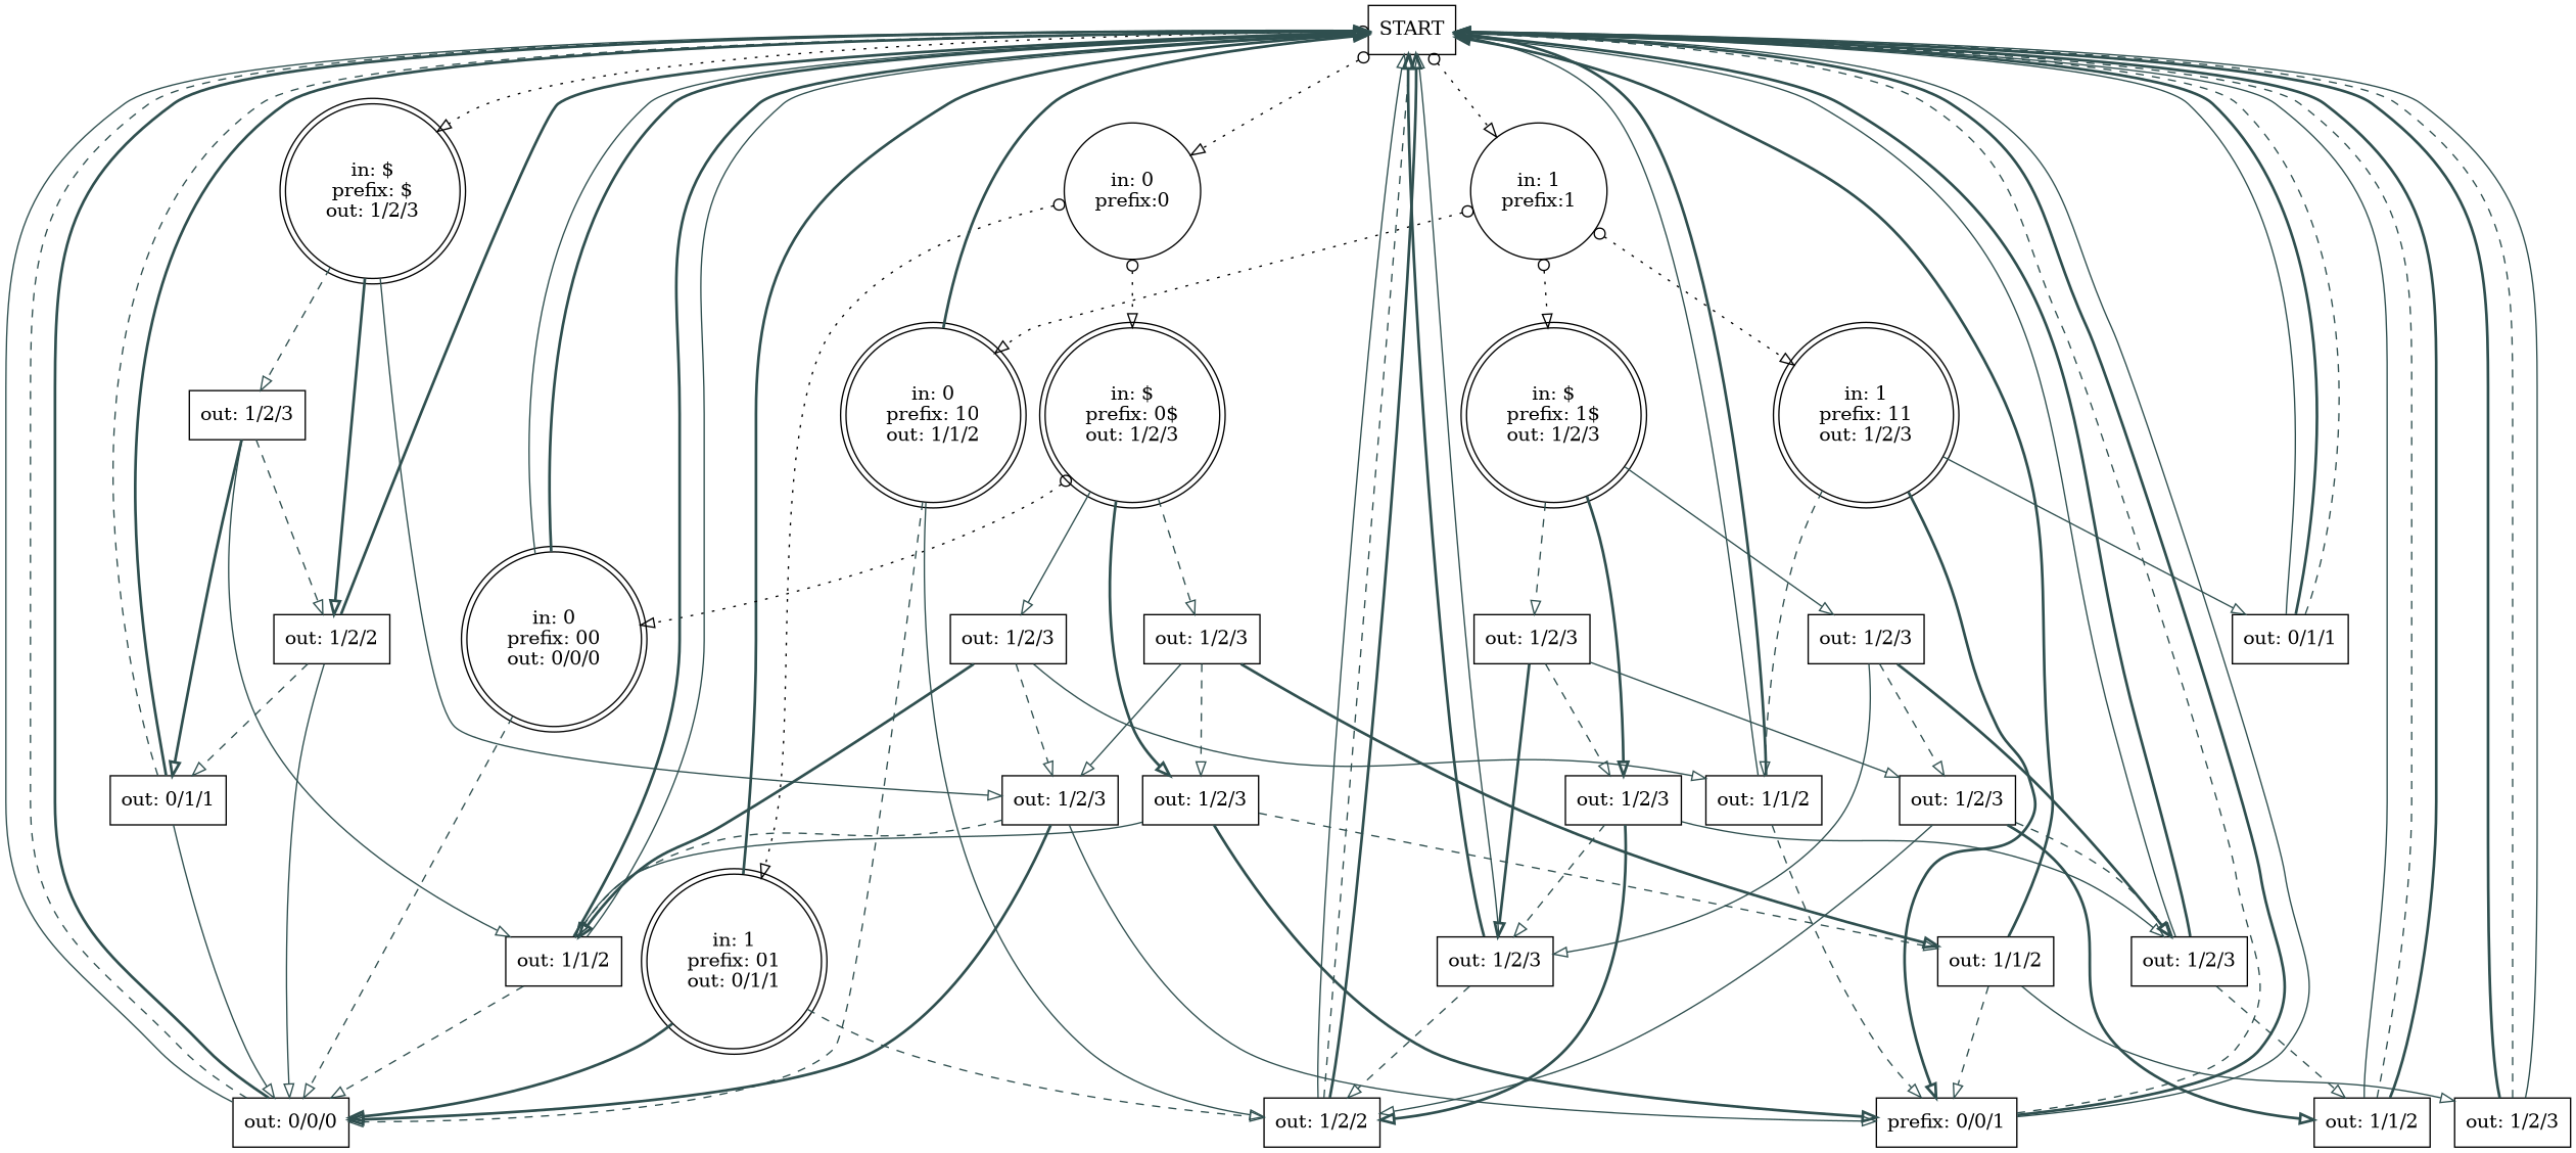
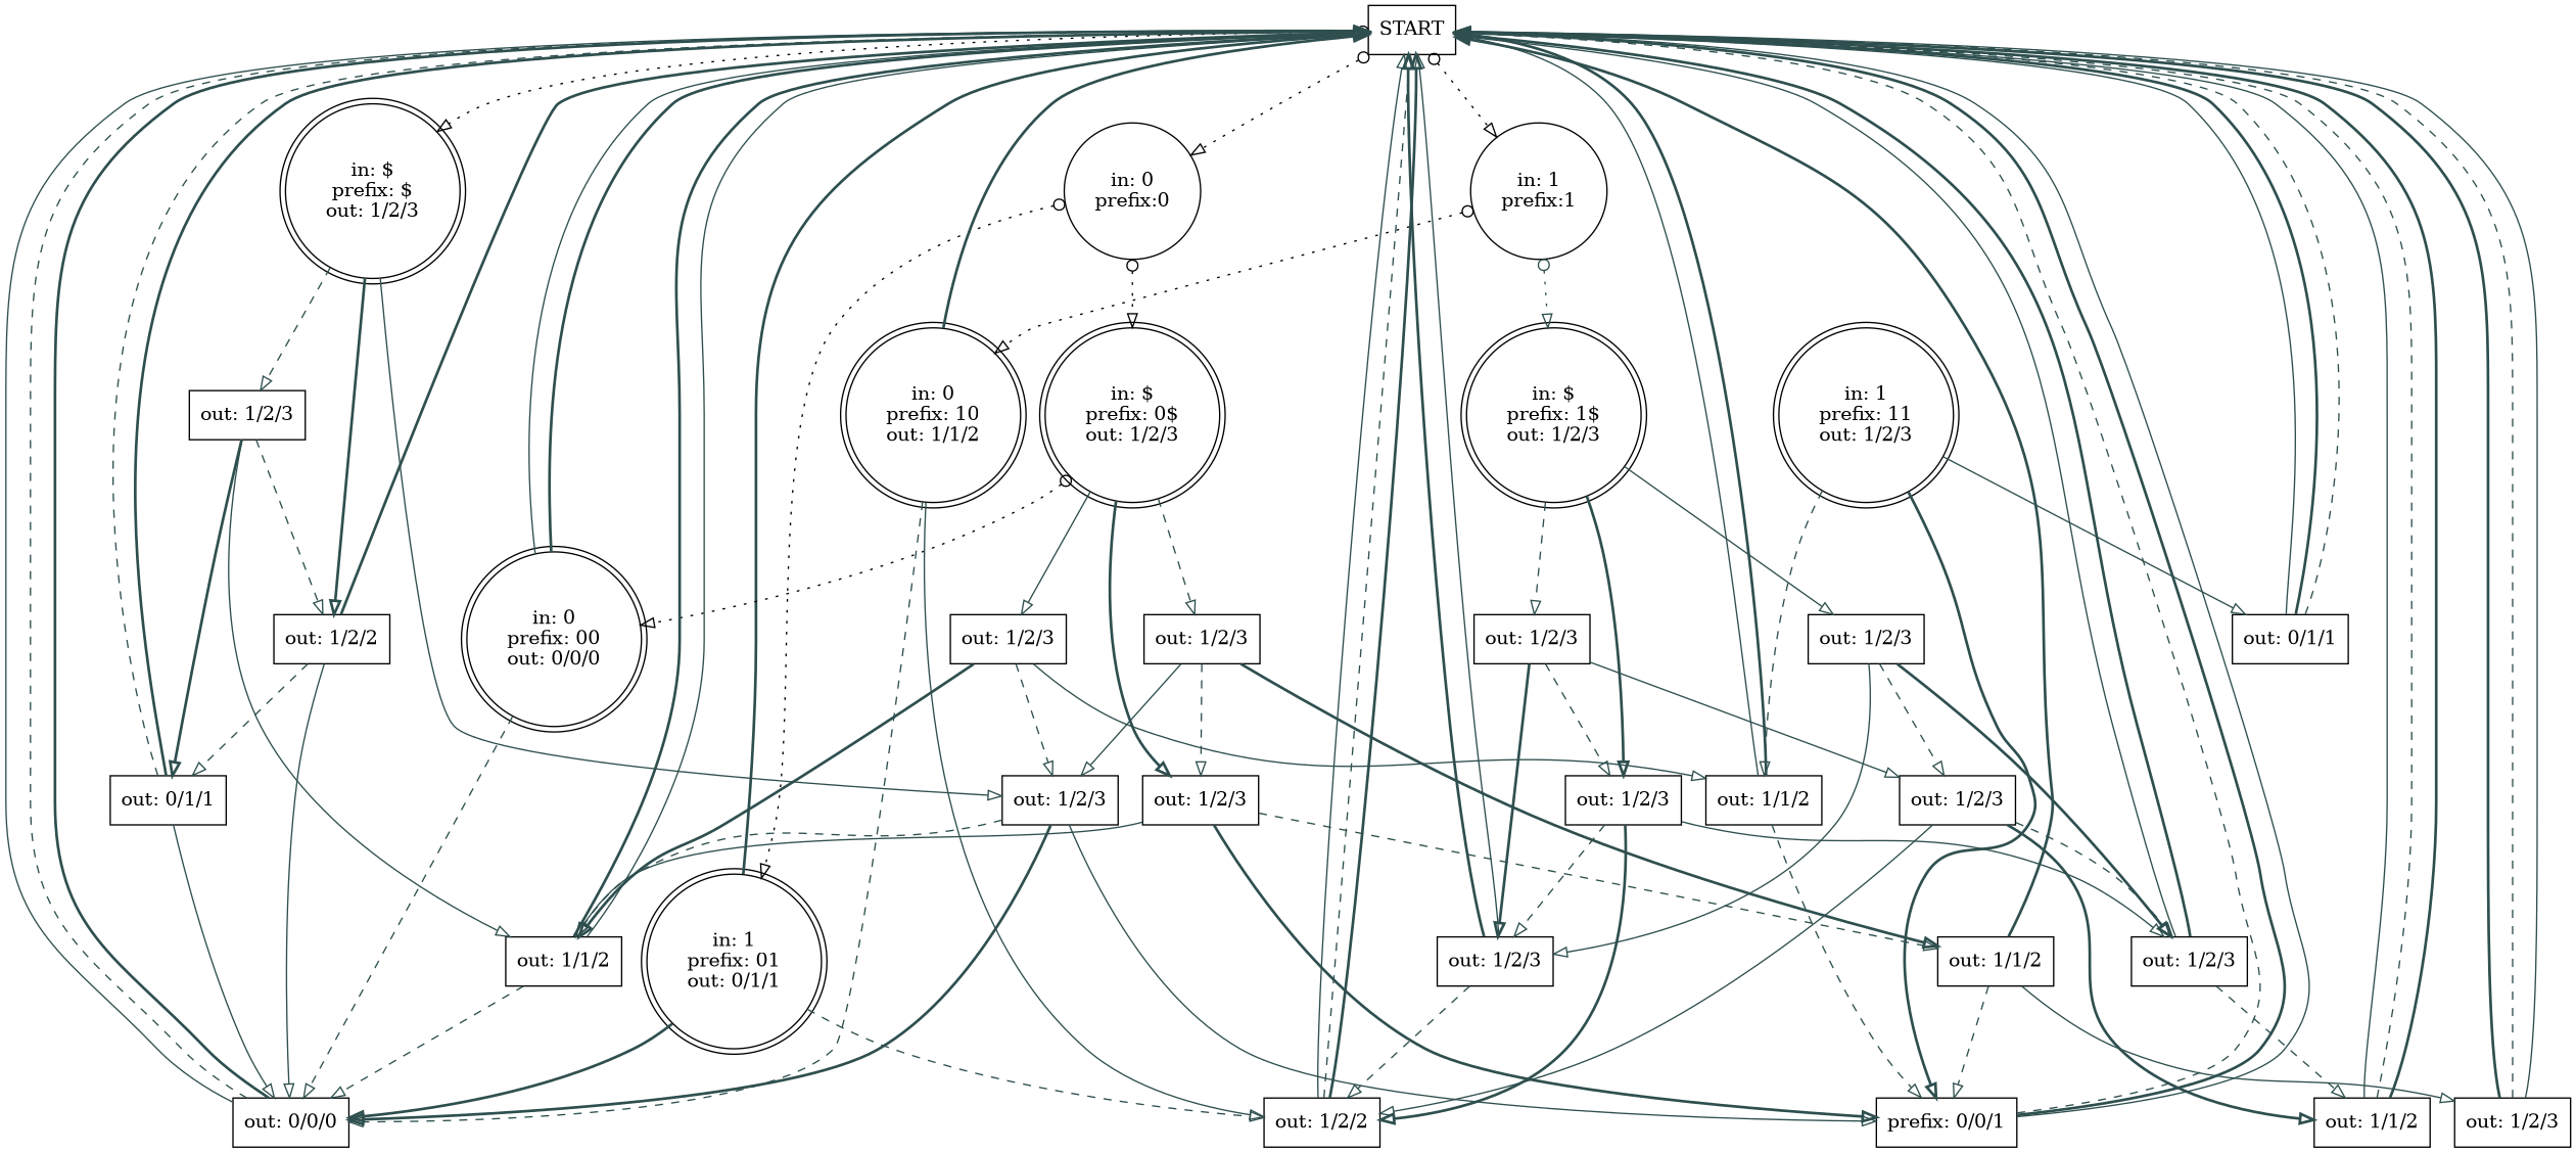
  digraph {
    node [shape=box style=solid]
    edge [arrowhead=empty color=darkslategray style=bold]
    n1 [label=START]
    n2 [label="in: 0\nprefix:0" shape=circle]
    n3 [label="in: 1\nprefix:1" shape=circle]
    n4 [label="in: $\nprefix: $\nout: 1/2/3" shape=doublecircle]
    n5 [label="in: 1\nprefix: 01\nout: 0/1/1" shape=doublecircle]
    n6 [label="in: $\nprefix: 0$\nout: 1/2/3" shape=doublecircle]
    n7 [label="in: 0\nprefix: 10\nout: 1/1/2" shape=doublecircle]
    n8 [label="in: 1\nprefix: 11\nout: 1/2/3" shape=doublecircle]
    n9 [label="in: $\nprefix: 1$\nout: 1/2/3" shape=doublecircle]
    n10 [label="out: 1/2/3"]
    n11 [label="out: 1/2/3"]
    n12 [label="out: 1/2/2"]
    n13 [label="in: 0\nprefix: 00\nout: 0/0/0" shape=doublecircle]
    n14 [label="out: 0/0/0"]
    n15 [label="out: 1/2/2"]
    n16 [label="out: 1/2/3"]
    n17 [label="out: 1/2/3"]
    n18 [label="out: 1/2/3"]
    n19 [label="out: 1/1/2"]
    n20 [label="out: 0/1/1"]
    n21 [label="prefix: 0/0/1"]
    n22 [label="out: 1/2/3"]
    n23 [label="out: 1/2/3"]
    n24 [label="out: 1/2/3"]
    n25 [label="out: 1/1/2"]
    n26 [label="out: 0/1/1"]
    n27 [label="out: 1/1/2"]
    n28 [label="out: 1/2/3"]
    n29 [label="out: 1/2/3"]
    n30 [label="out: 1/2/3"]
    n31 [label="out: 1/2/3"]
    n32 [label="out: 1/1/2"]
    n1 -> n2 [arrowtail=odot color=black dir=both style=dotted]
    n1 -> n3 [arrowtail=odot color=black dir=both style=dotted]
    n1 -> n4 [arrowtail=odot color=black dir=both style=dotted]
    n2 -> n5 [arrowtail=odot color=black dir=both style=dotted]
    n2 -> n6 [arrowtail=odot color=black dir=both style=dotted]
    n3 -> n7 [arrowtail=odot color=black dir=both style=dotted]
-   n3 -> n8 [arrowtail=odot color=black dir=both style=dotted]
-   n3 -> n9 [arrowtail=odot color=black dir=both style=dotted]
+   n3 -> n9 [arrowtail=odot dir=both style=dotted]
    n4 -> n10 [style=dashed]
    n4 -> n11 [style=solid]
    n4 -> n12
    n5 -> n1
    n5 -> n14
    n5 -> n15 [style=dashed]
    n6 -> n13 [arrowtail=odot color=black dir=both style=dotted]
    n6 -> n16 [style=dashed]
    n6 -> n17 [style=solid]
    n6 -> n18
    n7 -> n1
    n7 -> n14 [style=dashed]
    n7 -> n15 [style=solid]
    n8 -> n19 [style=dashed]
    n8 -> n20 [style=solid]
    n8 -> n21
    n9 -> n22 [style=dashed]
    n9 -> n23 [style=solid]
    n9 -> n24
    n10 -> n12 [style=dashed]
    n10 -> n25 [style=solid]
    n10 -> n26
    n11 -> n14
    n11 -> n21 [style=solid]
    n11 -> n25 [style=dashed]
    n12 -> n1
    n12 -> n14 [style=solid]
    n12 -> n26 [style=dashed]
    n13 -> n1 [style=solid]
    n13 -> n1
    n13 -> n14 [style=dashed]
    n14 -> n1 [style=solid]
    n14 -> n1 [style=dashed]
    n14 -> n1
    n15 -> n1 [style=solid]
    n15 -> n1 [style=dashed]
    n15 -> n1
    n16 -> n11 [style=solid]
    n16 -> n18 [style=dashed]
    n16 -> n27
    n17 -> n11 [style=dashed]
    n17 -> n19 [style=solid]
    n17 -> n25
    n18 -> n21
    n18 -> n25 [style=solid]
    n18 -> n27 [style=dashed]
    n19 -> n1 [style=solid]
    n19 -> n1
    n19 -> n21 [style=dashed]
    n20 -> n1 [style=solid]
    n20 -> n1
    n20 -> n1 [style=dashed]
    n21 -> n1 [style=dashed]
    n21 -> n1
    n21 -> n1 [style=solid]
    n22 -> n24 [style=dashed]
    n22 -> n28 [style=solid]
    n22 -> n29
    n23 -> n28 [style=dashed]
    n23 -> n29 [style=solid]
    n23 -> n30
    n24 -> n15
    n24 -> n29 [style=dashed]
    n24 -> n30 [style=solid]
    n25 -> n1
    n25 -> n1 [style=solid]
    n25 -> n14 [style=dashed]
    n26 -> n1 [style=dashed]
    n26 -> n1
    n26 -> n14 [style=solid]
    n27 -> n1
    n27 -> n21 [style=dashed]
    n27 -> n31 [style=solid]
    n28 -> n15 [style=solid]
    n28 -> n30 [style=dashed]
    n28 -> n32
    n29 -> n1
    n29 -> n1 [style=solid]
    n29 -> n15 [style=dashed]
    n30 -> n1 [style=solid]
    n30 -> n1
    n30 -> n32 [style=dashed]
    n31 -> n1
    n31 -> n1 [style=dashed]
    n31 -> n1 [style=solid]
    n32 -> n1 [style=solid]
    n32 -> n1 [style=dashed]
    n32 -> n1
  }
